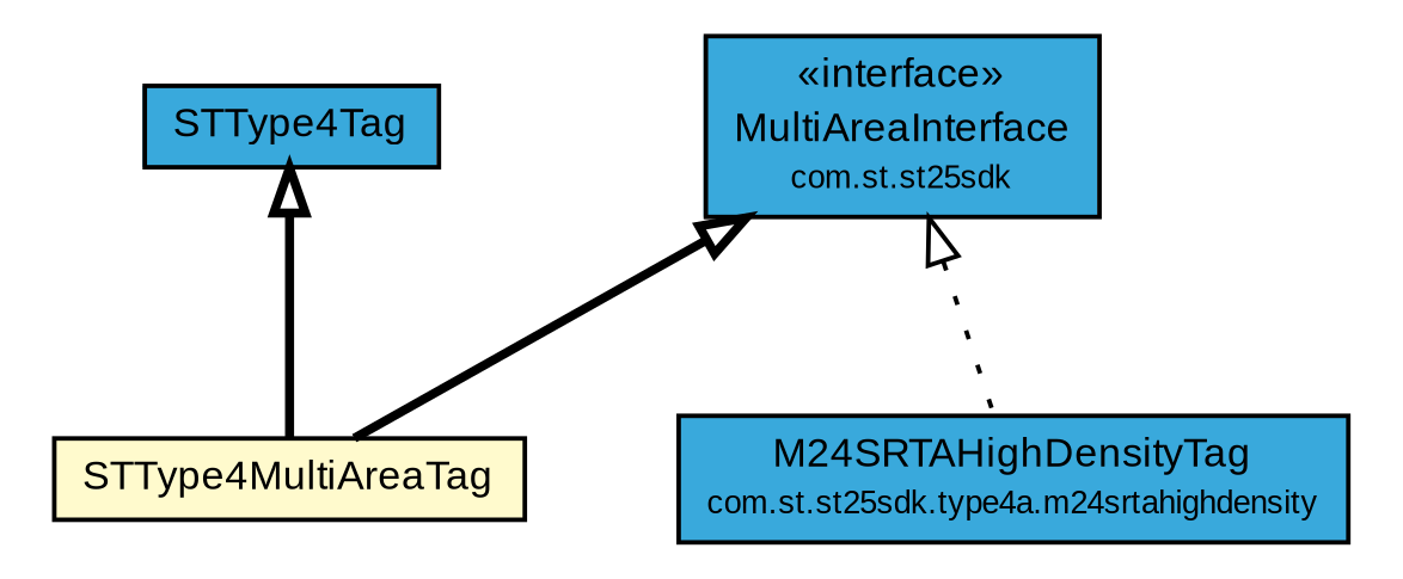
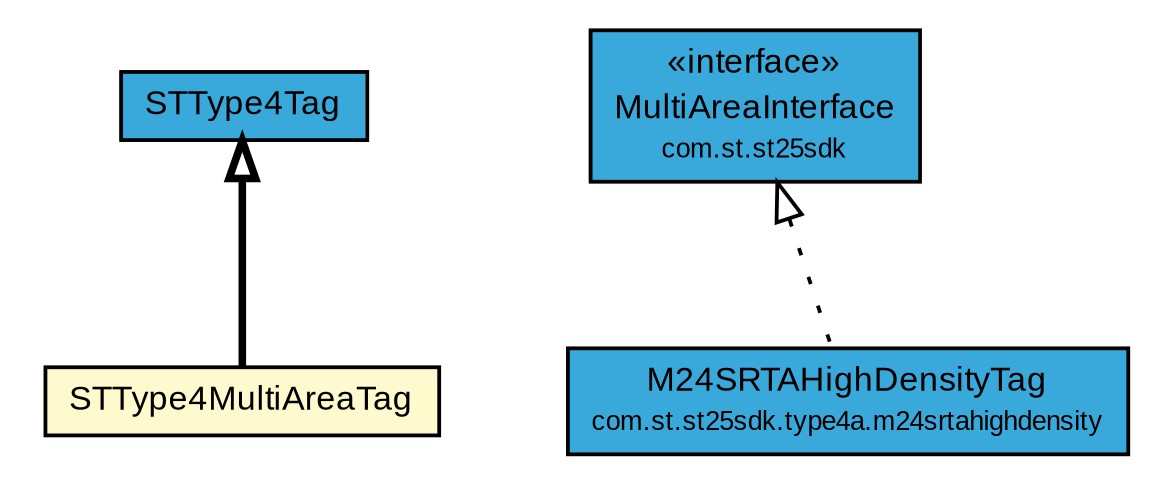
  digraph {
    nodesep=0.25
    ranksep=0.5
    node [fontcolor=black fontname=arial fontsize=9.0 shape=plaintext]
    edge [arrowtail=empty dir=back fontname=arial fontsize=10 headport=p labelfontname=arial labelfontsize=10 style=bold tailport=p]
    n1 [label=<<table title="com.st.st25sdk.MultiAreaInterface" border="0" cellborder="1" cellspacing="0" cellpadding="2" port="p" bgcolor="#39a9dc" href="../MultiAreaInterface.html"> 		<tr><td><table border="0" cellspacing="0" cellpadding="1"> <tr><td align="center" balign="center"> &#171;interface&#187; </td></tr> <tr><td align="center" balign="center"> MultiAreaInterface </td></tr> <tr><td align="center" balign="center"><font point-size="7.0"> com.st.st25sdk </font></td></tr> 		</table></td></tr> 		</table>>]
    n2 [label=<<table title="com.st.st25sdk.type4a.STType4MultiAreaTag" border="0" cellborder="1" cellspacing="0" cellpadding="2" port="p" bgcolor="lemonChiffon" href="./STType4MultiAreaTag.html"> 		<tr><td><table border="0" cellspacing="0" cellpadding="1"> <tr><td align="center" balign="center"> STType4MultiAreaTag </td></tr> 		</table></td></tr> 		</table>>]
    n3 [label=<<table title="com.st.st25sdk.type4a.m24srtahighdensity.M24SRTAHighDensityTag" border="0" cellborder="1" cellspacing="0" cellpadding="2" port="p" bgcolor="#39a9dc" href="./m24srtahighdensity/M24SRTAHighDensityTag.html"> 		<tr><td><table border="0" cellspacing="0" cellpadding="1"> <tr><td align="center" balign="center"> M24SRTAHighDensityTag </td></tr> <tr><td align="center" balign="center"><font point-size="7.0"> com.st.st25sdk.type4a.m24srtahighdensity </font></td></tr> 		</table></td></tr> 		</table>>]
    n4 [label=<<table title="com.st.st25sdk.type4a.STType4Tag" border="0" cellborder="1" cellspacing="0" cellpadding="2" port="p" bgcolor="#39a9dc" href="./STType4Tag.html"> 		<tr><td><table border="0" cellspacing="0" cellpadding="1"> <tr><td align="center" balign="center"> STType4Tag </td></tr> 		</table></td></tr> 		</table>>]
-   n1 -> n2
    n1 -> n3 [style=dotted]
    n4 -> n2
  }
